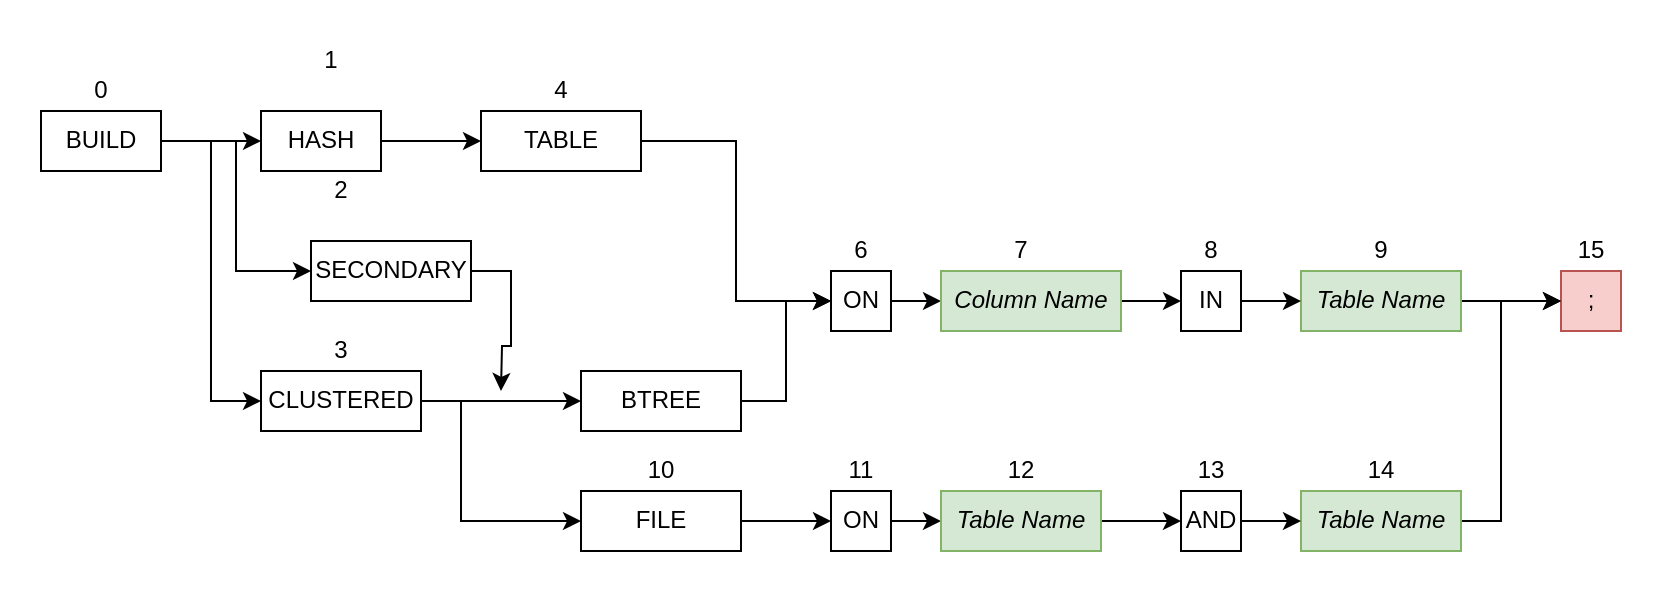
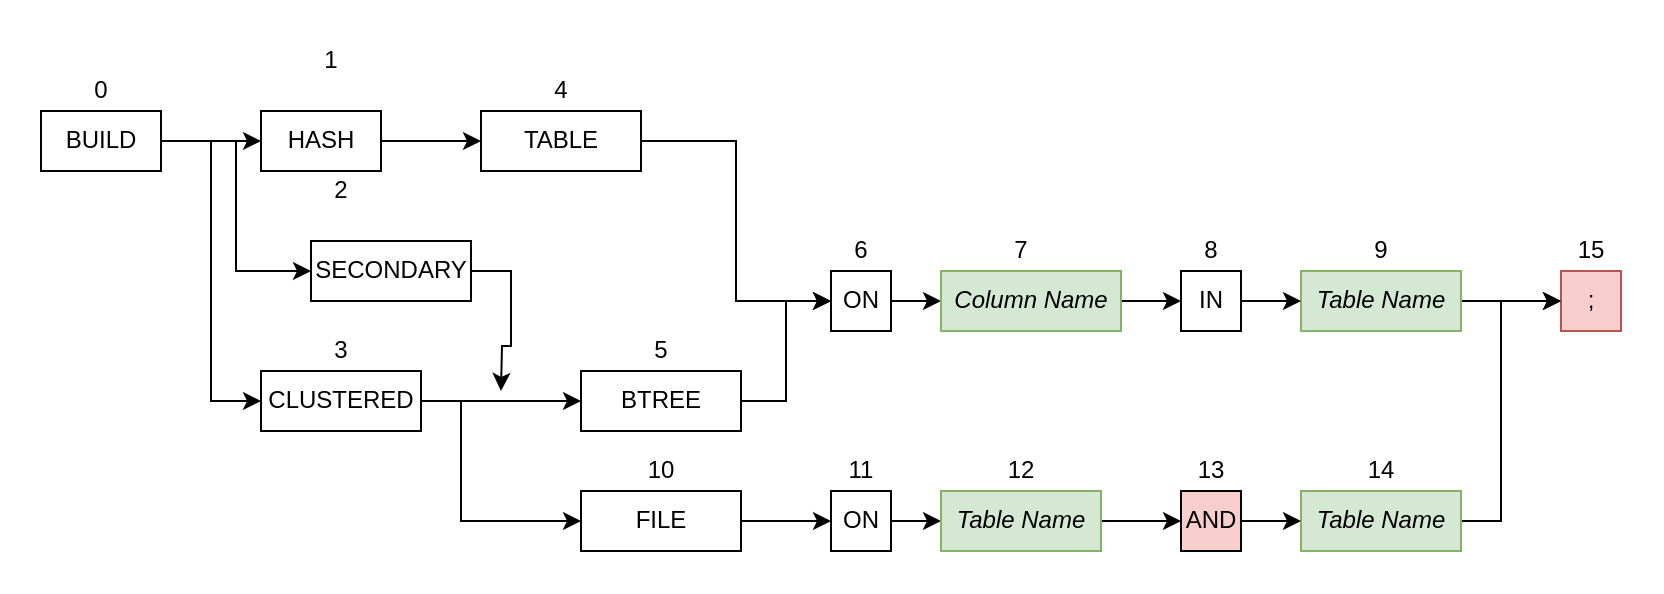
  <mxCell id="0" />
  <mxCell id="1" parent="0" />
  <mxCell id="2" style="edgeStyle=orthogonalEdgeStyle;rounded=0;orthogonalLoop=1;jettySize=auto;html=1;exitX=1;exitY=0.5;exitDx=0;exitDy=0;entryX=0;entryY=0.5;entryDx=0;entryDy=0;" edge="1" parent="1" source="5" target="16"><mxGeometry relative="1" as="geometry"><mxPoint x="170" y="70" as="targetPoint" /></mxGeometry></mxCell>
  <mxCell id="3" style="edgeStyle=orthogonalEdgeStyle;rounded=0;orthogonalLoop=1;jettySize=auto;html=1;exitX=1;exitY=0.5;exitDx=0;exitDy=0;entryX=0;entryY=0.5;entryDx=0;entryDy=0;" edge="1" parent="1" source="5" target="20"><mxGeometry relative="1" as="geometry" /></mxCell>
  <mxCell id="4" style="edgeStyle=orthogonalEdgeStyle;rounded=0;orthogonalLoop=1;jettySize=auto;html=1;exitX=1;exitY=0.5;exitDx=0;exitDy=0;entryX=0;entryY=0.5;entryDx=0;entryDy=0;" edge="1" parent="1" source="5" target="23"><mxGeometry relative="1" as="geometry" /></mxCell>
  <mxCell id="5" value="BUILD" style="html=1;" vertex="1" parent="1"><mxGeometry x="20" y="55" width="60" height="30" as="geometry" /></mxCell>
  <mxCell id="6" value="0" style="text;html=1;align=center;verticalAlign=middle;resizable=0;points=[];autosize=1;" vertex="1" parent="1"><mxGeometry x="40" y="35" width="20" height="20" as="geometry" /></mxCell>
  <mxCell id="7" style="edgeStyle=orthogonalEdgeStyle;rounded=0;orthogonalLoop=1;jettySize=auto;html=1;exitX=1;exitY=0.5;exitDx=0;exitDy=0;" edge="1" parent="1" source="16"><mxGeometry relative="1" as="geometry"><mxPoint x="260" y="70" as="sourcePoint" /><mxPoint x="250" y="195" as="targetPoint" /></mxGeometry></mxCell>
  <mxCell id="8" value=";" style="html=1;fillColor=#f8cecc;strokeColor=#b85450;" vertex="1" parent="1"><mxGeometry x="780" y="135" width="30" height="30" as="geometry" /></mxCell>
  <mxCell id="9" value="15" style="text;html=1;align=center;verticalAlign=middle;resizable=0;points=[];autosize=1;" vertex="1" parent="1"><mxGeometry x="780" y="115" width="30" height="20" as="geometry" /></mxCell>
  <mxCell id="10" style="edgeStyle=orthogonalEdgeStyle;rounded=0;orthogonalLoop=1;jettySize=auto;html=1;exitX=1;exitY=0.5;exitDx=0;exitDy=0;entryX=0;entryY=0.5;entryDx=0;entryDy=0;" edge="1" parent="1" source="11" target="14"><mxGeometry relative="1" as="geometry"><mxPoint x="565" y="150" as="targetPoint" /></mxGeometry></mxCell>
  <mxCell id="11" value="ON" style="html=1;" vertex="1" parent="1"><mxGeometry x="415" y="135" width="30" height="30" as="geometry" /></mxCell>
  <mxCell id="12" value="6" style="text;html=1;align=center;verticalAlign=middle;resizable=0;points=[];autosize=1;" vertex="1" parent="1"><mxGeometry x="420" y="115" width="20" height="20" as="geometry" /></mxCell>
  <mxCell id="13" style="edgeStyle=orthogonalEdgeStyle;rounded=0;orthogonalLoop=1;jettySize=auto;html=1;exitX=1;exitY=0.5;exitDx=0;exitDy=0;entryX=0;entryY=0.5;entryDx=0;entryDy=0;" edge="1" parent="1" source="14" target="38"><mxGeometry relative="1" as="geometry" /></mxCell>
  <mxCell id="14" value="&lt;i&gt;Column Name&lt;/i&gt;" style="html=1;fillColor=#d5e8d4;strokeColor=#82b366;" vertex="1" parent="1"><mxGeometry x="470" y="135" width="90" height="30" as="geometry" /></mxCell>
  <mxCell id="15" value="7" style="text;html=1;align=center;verticalAlign=middle;resizable=0;points=[];autosize=1;" vertex="1" parent="1"><mxGeometry x="500" y="115" width="20" height="20" as="geometry" /></mxCell>
  <mxCell id="16" value="SECONDARY" style="html=1;" vertex="1" parent="1"><mxGeometry x="155" y="120" width="80" height="30" as="geometry" /></mxCell>
  <mxCell id="17" value="2" style="text;html=1;align=center;verticalAlign=middle;resizable=0;points=[];autosize=1;" vertex="1" parent="1"><mxGeometry x="160" y="85" width="20" height="20" as="geometry" /></mxCell>
  <mxCell id="18" style="edgeStyle=orthogonalEdgeStyle;rounded=0;orthogonalLoop=1;jettySize=auto;html=1;exitX=1;exitY=0.5;exitDx=0;exitDy=0;entryX=0;entryY=0.5;entryDx=0;entryDy=0;" edge="1" parent="1" source="20" target="26"><mxGeometry relative="1" as="geometry"><mxPoint x="360" y="50" as="targetPoint" /><Array as="points"><mxPoint x="250" y="200" /><mxPoint x="250" y="200" /></Array></mxGeometry></mxCell>
  <mxCell id="19" style="edgeStyle=orthogonalEdgeStyle;rounded=0;orthogonalLoop=1;jettySize=auto;html=1;exitX=1;exitY=0.5;exitDx=0;exitDy=0;entryX=0;entryY=0.5;entryDx=0;entryDy=0;" edge="1" parent="1" source="20" target="29"><mxGeometry relative="1" as="geometry"><Array as="points"><mxPoint x="230" y="200" /><mxPoint x="230" y="260" /></Array></mxGeometry></mxCell>
  <mxCell id="20" value="CLUSTERED" style="html=1;" vertex="1" parent="1"><mxGeometry x="130" y="185" width="80" height="30" as="geometry" /></mxCell>
  <mxCell id="21" value="1" style="text;html=1;align=center;verticalAlign=middle;resizable=0;points=[];autosize=1;" vertex="1" parent="1"><mxGeometry x="155" y="20" width="20" height="20" as="geometry" /></mxCell>
  <mxCell id="22" style="edgeStyle=orthogonalEdgeStyle;rounded=0;orthogonalLoop=1;jettySize=auto;html=1;exitX=1;exitY=0.5;exitDx=0;exitDy=0;entryX=0;entryY=0.5;entryDx=0;entryDy=0;" edge="1" parent="1" source="23" target="32"><mxGeometry relative="1" as="geometry"><mxPoint x="340" y="70" as="targetPoint" /><Array as="points"><mxPoint x="220" y="70" /><mxPoint x="220" y="70" /></Array></mxGeometry></mxCell>
  <mxCell id="23" value="HASH" style="html=1;" vertex="1" parent="1"><mxGeometry x="130" y="55" width="60" height="30" as="geometry" /></mxCell>
  <mxCell id="24" value="3" style="text;html=1;align=center;verticalAlign=middle;resizable=0;points=[];autosize=1;" vertex="1" parent="1"><mxGeometry x="160" y="165" width="20" height="20" as="geometry" /></mxCell>
  <mxCell id="25" style="edgeStyle=orthogonalEdgeStyle;rounded=0;orthogonalLoop=1;jettySize=auto;html=1;exitX=1;exitY=0.5;exitDx=0;exitDy=0;entryX=0;entryY=0.5;entryDx=0;entryDy=0;" edge="1" parent="1" source="26" target="11"><mxGeometry relative="1" as="geometry" /></mxCell>
  <mxCell id="26" value="BTREE" style="html=1;" vertex="1" parent="1"><mxGeometry x="290" y="185" width="80" height="30" as="geometry" /></mxCell>
+ <mxCell id="27" value="5" style="text;html=1;align=center;verticalAlign=middle;resizable=0;points=[];autosize=1;" vertex="1" parent="1"><mxGeometry x="320" y="165" width="20" height="20" as="geometry" /></mxCell>
  <mxCell id="28" style="edgeStyle=orthogonalEdgeStyle;rounded=0;orthogonalLoop=1;jettySize=auto;html=1;exitX=1;exitY=0.5;exitDx=0;exitDy=0;entryX=0;entryY=0.5;entryDx=0;entryDy=0;" edge="1" parent="1" source="29" target="41"><mxGeometry relative="1" as="geometry" /></mxCell>
  <mxCell id="29" value="FILE" style="html=1;" vertex="1" parent="1"><mxGeometry x="290" y="245" width="80" height="30" as="geometry" /></mxCell>
  <mxCell id="30" value="10" style="text;html=1;align=center;verticalAlign=middle;resizable=0;points=[];autosize=1;" vertex="1" parent="1"><mxGeometry x="315" y="225" width="30" height="20" as="geometry" /></mxCell>
  <mxCell id="31" style="edgeStyle=orthogonalEdgeStyle;rounded=0;orthogonalLoop=1;jettySize=auto;html=1;exitX=1;exitY=0.5;exitDx=0;exitDy=0;entryX=0;entryY=0.5;entryDx=0;entryDy=0;" edge="1" parent="1" source="32" target="11"><mxGeometry relative="1" as="geometry" /></mxCell>
  <mxCell id="32" value="TABLE" style="html=1;" vertex="1" parent="1"><mxGeometry x="240" y="55" width="80" height="30" as="geometry" /></mxCell>
  <mxCell id="33" value="4" style="text;html=1;align=center;verticalAlign=middle;resizable=0;points=[];autosize=1;" vertex="1" parent="1"><mxGeometry x="270" y="35" width="20" height="20" as="geometry" /></mxCell>
  <mxCell id="34" style="edgeStyle=orthogonalEdgeStyle;rounded=0;orthogonalLoop=1;jettySize=auto;html=1;exitX=1;exitY=0.5;exitDx=0;exitDy=0;entryX=0;entryY=0.5;entryDx=0;entryDy=0;" edge="1" parent="1" source="35" target="8"><mxGeometry relative="1" as="geometry" /></mxCell>
  <mxCell id="35" value="&lt;i&gt;Table Name&lt;/i&gt;" style="html=1;fillColor=#d5e8d4;strokeColor=#82b366;" vertex="1" parent="1"><mxGeometry x="650" y="135" width="80" height="30" as="geometry" /></mxCell>
  <mxCell id="36" value="9" style="text;html=1;align=center;verticalAlign=middle;resizable=0;points=[];autosize=1;" vertex="1" parent="1"><mxGeometry x="680" y="115" width="20" height="20" as="geometry" /></mxCell>
  <mxCell id="37" style="edgeStyle=orthogonalEdgeStyle;rounded=0;orthogonalLoop=1;jettySize=auto;html=1;exitX=1;exitY=0.5;exitDx=0;exitDy=0;entryX=0;entryY=0.5;entryDx=0;entryDy=0;" edge="1" parent="1" source="38" target="35"><mxGeometry relative="1" as="geometry" /></mxCell>
  <mxCell id="38" value="IN" style="html=1;" vertex="1" parent="1"><mxGeometry x="590" y="135" width="30" height="30" as="geometry" /></mxCell>
  <mxCell id="39" value="8" style="text;html=1;align=center;verticalAlign=middle;resizable=0;points=[];autosize=1;" vertex="1" parent="1"><mxGeometry x="595" y="115" width="20" height="20" as="geometry" /></mxCell>
  <mxCell id="40" style="edgeStyle=orthogonalEdgeStyle;rounded=0;orthogonalLoop=1;jettySize=auto;html=1;exitX=1;exitY=0.5;exitDx=0;exitDy=0;entryX=0;entryY=0.5;entryDx=0;entryDy=0;" edge="1" parent="1" source="41" target="44"><mxGeometry relative="1" as="geometry" /></mxCell>
  <mxCell id="41" value="ON" style="html=1;" vertex="1" parent="1"><mxGeometry x="415" y="245" width="30" height="30" as="geometry" /></mxCell>
  <mxCell id="42" value="11" style="text;html=1;align=center;verticalAlign=middle;resizable=0;points=[];autosize=1;" vertex="1" parent="1"><mxGeometry x="415" y="225" width="30" height="20" as="geometry" /></mxCell>
  <mxCell id="43" style="edgeStyle=orthogonalEdgeStyle;rounded=0;orthogonalLoop=1;jettySize=auto;html=1;exitX=1;exitY=0.5;exitDx=0;exitDy=0;entryX=0;entryY=0.5;entryDx=0;entryDy=0;" edge="1" parent="1" source="44" target="50"><mxGeometry relative="1" as="geometry" /></mxCell>
  <mxCell id="44" value="&lt;i&gt;Table Name&lt;/i&gt;" style="html=1;fillColor=#d5e8d4;strokeColor=#82b366;" vertex="1" parent="1"><mxGeometry x="470" y="245" width="80" height="30" as="geometry" /></mxCell>
  <mxCell id="45" value="12" style="text;html=1;align=center;verticalAlign=middle;resizable=0;points=[];autosize=1;" vertex="1" parent="1"><mxGeometry x="495" y="225" width="30" height="20" as="geometry" /></mxCell>
  <mxCell id="46" style="edgeStyle=orthogonalEdgeStyle;rounded=0;orthogonalLoop=1;jettySize=auto;html=1;exitX=1;exitY=0.5;exitDx=0;exitDy=0;entryX=0;entryY=0.5;entryDx=0;entryDy=0;" edge="1" parent="1" source="47" target="8"><mxGeometry relative="1" as="geometry"><Array as="points"><mxPoint x="750" y="260" /><mxPoint x="750" y="150" /></Array></mxGeometry></mxCell>
  <mxCell id="47" value="&lt;i&gt;Table Name&lt;/i&gt;" style="html=1;fillColor=#d5e8d4;strokeColor=#82b366;" vertex="1" parent="1"><mxGeometry x="650" y="245" width="80" height="30" as="geometry" /></mxCell>
  <mxCell id="48" value="14" style="text;html=1;align=center;verticalAlign=middle;resizable=0;points=[];autosize=1;" vertex="1" parent="1"><mxGeometry x="675" y="225" width="30" height="20" as="geometry" /></mxCell>
  <mxCell id="49" style="edgeStyle=orthogonalEdgeStyle;rounded=0;orthogonalLoop=1;jettySize=auto;html=1;exitX=1;exitY=0.5;exitDx=0;exitDy=0;entryX=0;entryY=0.5;entryDx=0;entryDy=0;" edge="1" parent="1" source="50" target="47"><mxGeometry relative="1" as="geometry" /></mxCell>
- <mxCell id="50" value="AND" style="html=1;" vertex="1" parent="1"><mxGeometry x="590" y="245" width="30" height="30" as="geometry" /></mxCell>
+ <mxCell id="50" value="AND" style="html=1;fillColor=#f8cecc;" vertex="1" parent="1"><mxGeometry x="590" y="245" width="30" height="30" as="geometry" /></mxCell>
  <mxCell id="51" value="13" style="text;html=1;align=center;verticalAlign=middle;resizable=0;points=[];autosize=1;" vertex="1" parent="1"><mxGeometry x="590" y="225" width="30" height="20" as="geometry" /></mxCell>
